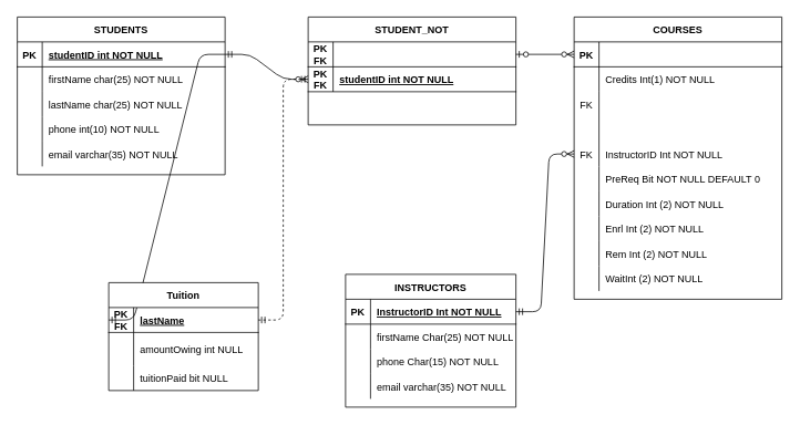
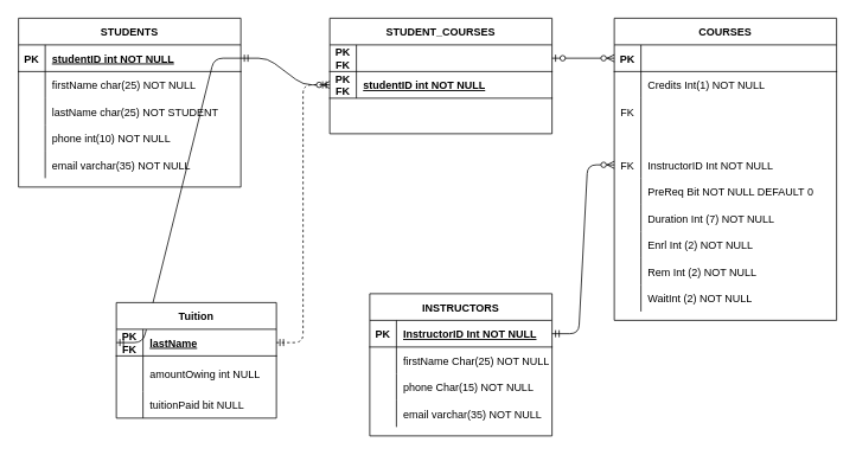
  <mxCell id="0" />
  <mxCell id="1" parent="0" />
  <mxCell id="2" value="" style="edgeStyle=entityRelationEdgeStyle;endArrow=ERzeroToMany;startArrow=ERmandOne;endFill=1;startFill=0;entryX=0;entryY=0.5;entryDx=0;entryDy=0;exitX=1;exitY=0.5;exitDx=0;exitDy=0;" parent="1" source="4" target="22" edge="1"><mxGeometry width="100" height="100" relative="1" as="geometry"><mxPoint x="300" y="620" as="sourcePoint" /><mxPoint x="400" y="520" as="targetPoint" /></mxGeometry></mxCell>
  <mxCell id="3" value="STUDENTS" style="shape=table;startSize=30;container=1;collapsible=1;childLayout=tableLayout;fixedRows=1;rowLines=0;fontStyle=1;align=center;resizeLast=1;" parent="1" vertex="1"><mxGeometry x="20" y="20" width="250" height="190" as="geometry" /></mxCell>
  <mxCell id="4" value="" style="shape=partialRectangle;collapsible=0;dropTarget=0;pointerEvents=0;fillColor=none;points=[[0,0.5],[1,0.5]];portConstraint=eastwest;top=0;left=0;right=0;bottom=1;" parent="3" vertex="1"><mxGeometry y="30" width="250" height="30" as="geometry" /></mxCell>
  <mxCell id="5" value="PK" style="shape=partialRectangle;overflow=hidden;connectable=0;fillColor=none;top=0;left=0;bottom=0;right=0;fontStyle=1;" parent="4" vertex="1"><mxGeometry width="30" height="30" as="geometry" /></mxCell>
  <mxCell id="6" value="studentID int NOT NULL " style="shape=partialRectangle;overflow=hidden;connectable=0;fillColor=none;top=0;left=0;bottom=0;right=0;align=left;spacingLeft=6;fontStyle=5;" parent="4" vertex="1"><mxGeometry x="30" width="220" height="30" as="geometry" /></mxCell>
  <mxCell id="7" value="" style="shape=partialRectangle;collapsible=0;dropTarget=0;pointerEvents=0;fillColor=none;points=[[0,0.5],[1,0.5]];portConstraint=eastwest;top=0;left=0;right=0;bottom=0;" parent="3" vertex="1"><mxGeometry y="60" width="250" height="30" as="geometry" /></mxCell>
  <mxCell id="8" value="" style="shape=partialRectangle;overflow=hidden;connectable=0;fillColor=none;top=0;left=0;bottom=0;right=0;" parent="7" vertex="1"><mxGeometry width="30" height="30" as="geometry" /></mxCell>
  <mxCell id="9" value="firstName char(25) NOT NULL" style="shape=partialRectangle;overflow=hidden;connectable=0;fillColor=none;top=0;left=0;bottom=0;right=0;align=left;spacingLeft=6;" parent="7" vertex="1"><mxGeometry x="30" width="220" height="30" as="geometry" /></mxCell>
  <mxCell id="10" value="" style="shape=partialRectangle;collapsible=0;dropTarget=0;pointerEvents=0;fillColor=none;points=[[0,0.5],[1,0.5]];portConstraint=eastwest;top=0;left=0;right=0;bottom=0;" parent="3" vertex="1"><mxGeometry y="90" width="250" height="30" as="geometry" /></mxCell>
  <mxCell id="11" value="" style="shape=partialRectangle;overflow=hidden;connectable=0;fillColor=none;top=0;left=0;bottom=0;right=0;" parent="10" vertex="1"><mxGeometry width="30" height="30" as="geometry" /></mxCell>
- <mxCell id="12" value="lastName char(25) NOT NULL" style="shape=partialRectangle;overflow=hidden;connectable=0;fillColor=none;top=0;left=0;bottom=0;right=0;align=left;spacingLeft=6;" parent="10" vertex="1"><mxGeometry x="30" width="220" height="30" as="geometry" /></mxCell>
+ <mxCell id="12" value="lastName char(25) NOT STUDENT" style="shape=partialRectangle;overflow=hidden;connectable=0;fillColor=none;top=0;left=0;bottom=0;right=0;align=left;spacingLeft=6;" parent="10" vertex="1"><mxGeometry x="30" width="220" height="30" as="geometry" /></mxCell>
  <mxCell id="13" value="" style="shape=partialRectangle;collapsible=0;dropTarget=0;pointerEvents=0;fillColor=none;points=[[0,0.5],[1,0.5]];portConstraint=eastwest;top=0;left=0;right=0;bottom=0;" parent="3" vertex="1"><mxGeometry y="120" width="250" height="30" as="geometry" /></mxCell>
  <mxCell id="14" value="" style="shape=partialRectangle;overflow=hidden;connectable=0;fillColor=none;top=0;left=0;bottom=0;right=0;" parent="13" vertex="1"><mxGeometry width="30" height="30" as="geometry" /></mxCell>
  <mxCell id="15" value="phone int(10) NOT NULL" style="shape=partialRectangle;overflow=hidden;connectable=0;fillColor=none;top=0;left=0;bottom=0;right=0;align=left;spacingLeft=6;" parent="13" vertex="1"><mxGeometry x="30" width="220" height="30" as="geometry" /></mxCell>
  <mxCell id="16" value="" style="shape=partialRectangle;collapsible=0;dropTarget=0;pointerEvents=0;fillColor=none;points=[[0,0.5],[1,0.5]];portConstraint=eastwest;top=0;left=0;right=0;bottom=0;" parent="3" vertex="1"><mxGeometry y="150" width="250" height="30" as="geometry" /></mxCell>
  <mxCell id="17" value="" style="shape=partialRectangle;overflow=hidden;connectable=0;fillColor=none;top=0;left=0;bottom=0;right=0;" parent="16" vertex="1"><mxGeometry width="30" height="30" as="geometry" /></mxCell>
  <mxCell id="18" value="email varchar(35) NOT NULL" style="shape=partialRectangle;overflow=hidden;connectable=0;fillColor=none;top=0;left=0;bottom=0;right=0;align=left;spacingLeft=6;" parent="16" vertex="1"><mxGeometry x="30" width="220" height="30" as="geometry" /></mxCell>
- <mxCell id="19" value="STUDENT_NOT" style="shape=table;startSize=30;container=1;collapsible=1;childLayout=tableLayout;fixedRows=1;rowLines=0;fontStyle=1;align=center;resizeLast=1;" parent="1" vertex="1"><mxGeometry x="370" y="20" width="250" height="130" as="geometry" /></mxCell>
+ <mxCell id="19" value="STUDENT_COURSES" style="shape=table;startSize=30;container=1;collapsible=1;childLayout=tableLayout;fixedRows=1;rowLines=0;fontStyle=1;align=center;resizeLast=1;" parent="1" vertex="1"><mxGeometry x="370" y="20" width="250" height="130" as="geometry" /></mxCell>
  <mxCell id="20" value="" style="shape=partialRectangle;collapsible=0;dropTarget=0;pointerEvents=0;fillColor=none;points=[[0,0.5],[1,0.5]];portConstraint=eastwest;top=0;left=0;right=0;bottom=1;" parent="19" vertex="1"><mxGeometry y="30" width="250" height="30" as="geometry" /></mxCell>
  <mxCell id="21" value="PK&#10;FK" style="shape=partialRectangle;overflow=hidden;connectable=0;fillColor=none;top=0;left=0;bottom=0;right=0;fontStyle=1;" parent="20" vertex="1"><mxGeometry width="30" height="30" as="geometry" /></mxCell>
  <mxCell id="22" value="" style="shape=partialRectangle;collapsible=0;dropTarget=0;pointerEvents=0;fillColor=none;points=[[0,0.5],[1,0.5]];portConstraint=eastwest;top=0;left=0;right=0;bottom=1;" parent="19" vertex="1"><mxGeometry y="60" width="250" height="30" as="geometry" /></mxCell>
  <mxCell id="23" value="PK&#10;FK" style="shape=partialRectangle;overflow=hidden;connectable=0;fillColor=none;top=0;left=0;bottom=0;right=0;fontStyle=1;" parent="22" vertex="1"><mxGeometry width="30" height="30" as="geometry" /></mxCell>
  <mxCell id="24" value="studentID int NOT NULL" style="shape=partialRectangle;overflow=hidden;connectable=0;fillColor=none;top=0;left=0;bottom=0;right=0;align=left;spacingLeft=6;fontStyle=5;" parent="22" vertex="1"><mxGeometry x="30" width="220" height="30" as="geometry" /></mxCell>
  <mxCell id="25" value="" style="shape=partialRectangle;collapsible=0;dropTarget=0;pointerEvents=0;fillColor=none;points=[[0,0.5],[1,0.5]];portConstraint=eastwest;top=0;left=0;right=0;bottom=0;" parent="19" vertex="1"><mxGeometry y="90" width="250" height="30" as="geometry" /></mxCell>
  <mxCell id="26" value="" style="shape=partialRectangle;overflow=hidden;connectable=0;fillColor=none;top=0;left=0;bottom=0;right=0;" parent="25" vertex="1"><mxGeometry width="30" height="30" as="geometry" /></mxCell>
  <mxCell id="27" value="COURSES" style="shape=table;startSize=30;container=1;collapsible=1;childLayout=tableLayout;fixedRows=1;rowLines=0;fontStyle=1;align=center;resizeLast=1;" parent="1" vertex="1"><mxGeometry x="690" y="20" width="250" height="340" as="geometry" /></mxCell>
  <mxCell id="28" value="" style="shape=partialRectangle;collapsible=0;dropTarget=0;pointerEvents=0;fillColor=none;points=[[0,0.5],[1,0.5]];portConstraint=eastwest;top=0;left=0;right=0;bottom=1;" parent="27" vertex="1"><mxGeometry y="30" width="250" height="30" as="geometry" /></mxCell>
  <mxCell id="29" value="PK" style="shape=partialRectangle;overflow=hidden;connectable=0;fillColor=none;top=0;left=0;bottom=0;right=0;fontStyle=1;" parent="28" vertex="1"><mxGeometry width="30" height="30" as="geometry" /></mxCell>
  <mxCell id="30" value="" style="shape=partialRectangle;collapsible=0;dropTarget=0;pointerEvents=0;fillColor=none;points=[[0,0.5],[1,0.5]];portConstraint=eastwest;top=0;left=0;right=0;bottom=0;" parent="27" vertex="1"><mxGeometry y="60" width="250" height="30" as="geometry" /></mxCell>
  <mxCell id="31" value="" style="shape=partialRectangle;overflow=hidden;connectable=0;fillColor=none;top=0;left=0;bottom=0;right=0;" parent="30" vertex="1"><mxGeometry width="30" height="30" as="geometry" /></mxCell>
  <mxCell id="32" value="Credits Int(1) NOT NULL" style="shape=partialRectangle;overflow=hidden;connectable=0;fillColor=none;top=0;left=0;bottom=0;right=0;align=left;spacingLeft=6;" parent="30" vertex="1"><mxGeometry x="30" width="220" height="30" as="geometry" /></mxCell>
  <mxCell id="33" value="" style="shape=partialRectangle;collapsible=0;dropTarget=0;pointerEvents=0;fillColor=none;points=[[0,0.5],[1,0.5]];portConstraint=eastwest;top=0;left=0;right=0;bottom=0;" parent="27" vertex="1"><mxGeometry y="90" width="250" height="30" as="geometry" /></mxCell>
  <mxCell id="34" value="FK" style="shape=partialRectangle;overflow=hidden;connectable=0;fillColor=none;top=0;left=0;bottom=0;right=0;" parent="33" vertex="1"><mxGeometry width="30" height="30" as="geometry" /></mxCell>
  <mxCell id="35" value="" style="shape=partialRectangle;collapsible=0;dropTarget=0;pointerEvents=0;fillColor=none;points=[[0,0.5],[1,0.5]];portConstraint=eastwest;top=0;left=0;right=0;bottom=0;" parent="27" vertex="1"><mxGeometry y="120" width="250" height="30" as="geometry" /></mxCell>
  <mxCell id="36" value="" style="shape=partialRectangle;overflow=hidden;connectable=0;fillColor=none;top=0;left=0;bottom=0;right=0;" parent="35" vertex="1"><mxGeometry width="30" height="30" as="geometry" /></mxCell>
  <mxCell id="37" value="" style="shape=partialRectangle;collapsible=0;dropTarget=0;pointerEvents=0;fillColor=none;points=[[0,0.5],[1,0.5]];portConstraint=eastwest;top=0;left=0;right=0;bottom=0;" parent="27" vertex="1"><mxGeometry y="150" width="250" height="30" as="geometry" /></mxCell>
  <mxCell id="38" value="FK" style="shape=partialRectangle;overflow=hidden;connectable=0;fillColor=none;top=0;left=0;bottom=0;right=0;" parent="37" vertex="1"><mxGeometry width="30" height="30" as="geometry" /></mxCell>
  <mxCell id="39" value="InstructorID Int NOT NULL" style="shape=partialRectangle;overflow=hidden;connectable=0;fillColor=none;top=0;left=0;bottom=0;right=0;align=left;spacingLeft=6;" parent="37" vertex="1"><mxGeometry x="30" width="220" height="30" as="geometry" /></mxCell>
  <mxCell id="40" value="" style="shape=partialRectangle;collapsible=0;dropTarget=0;pointerEvents=0;fillColor=none;points=[[0,0.5],[1,0.5]];portConstraint=eastwest;top=0;left=0;right=0;bottom=0;" vertex="1" parent="27"><mxGeometry y="180" width="250" height="30" as="geometry" /></mxCell>
  <mxCell id="41" value="" style="shape=partialRectangle;overflow=hidden;connectable=0;fillColor=none;top=0;left=0;bottom=0;right=0;" vertex="1" parent="40"><mxGeometry width="30" height="30" as="geometry" /></mxCell>
  <mxCell id="42" value="PreReq Bit NOT NULL DEFAULT 0" style="shape=partialRectangle;overflow=hidden;connectable=0;fillColor=none;top=0;left=0;bottom=0;right=0;align=left;spacingLeft=6;" vertex="1" parent="40"><mxGeometry x="30" width="220" height="30" as="geometry" /></mxCell>
  <mxCell id="43" value="" style="shape=partialRectangle;collapsible=0;dropTarget=0;pointerEvents=0;fillColor=none;points=[[0,0.5],[1,0.5]];portConstraint=eastwest;top=0;left=0;right=0;bottom=0;" vertex="1" parent="27"><mxGeometry y="210" width="250" height="30" as="geometry" /></mxCell>
  <mxCell id="44" value="" style="shape=partialRectangle;overflow=hidden;connectable=0;fillColor=none;top=0;left=0;bottom=0;right=0;" vertex="1" parent="43"><mxGeometry width="30" height="30" as="geometry" /></mxCell>
- <mxCell id="45" value="Duration Int (2) NOT NULL" style="shape=partialRectangle;overflow=hidden;connectable=0;fillColor=none;top=0;left=0;bottom=0;right=0;align=left;spacingLeft=6;" vertex="1" parent="43"><mxGeometry x="30" width="220" height="30" as="geometry" /></mxCell>
+ <mxCell id="45" value="Duration Int (7) NOT NULL" style="shape=partialRectangle;overflow=hidden;connectable=0;fillColor=none;top=0;left=0;bottom=0;right=0;align=left;spacingLeft=6;" vertex="1" parent="43"><mxGeometry x="30" width="220" height="30" as="geometry" /></mxCell>
  <mxCell id="46" value="" style="shape=partialRectangle;collapsible=0;dropTarget=0;pointerEvents=0;fillColor=none;points=[[0,0.5],[1,0.5]];portConstraint=eastwest;top=0;left=0;right=0;bottom=0;" vertex="1" parent="27"><mxGeometry y="240" width="250" height="30" as="geometry" /></mxCell>
  <mxCell id="47" value="" style="shape=partialRectangle;overflow=hidden;connectable=0;fillColor=none;top=0;left=0;bottom=0;right=0;" vertex="1" parent="46"><mxGeometry width="30" height="30" as="geometry" /></mxCell>
  <mxCell id="48" value="Enrl Int (2) NOT NULL" style="shape=partialRectangle;overflow=hidden;connectable=0;fillColor=none;top=0;left=0;bottom=0;right=0;align=left;spacingLeft=6;" vertex="1" parent="46"><mxGeometry x="30" width="220" height="30" as="geometry" /></mxCell>
  <mxCell id="49" value="" style="shape=partialRectangle;collapsible=0;dropTarget=0;pointerEvents=0;fillColor=none;points=[[0,0.5],[1,0.5]];portConstraint=eastwest;top=0;left=0;right=0;bottom=0;" vertex="1" parent="27"><mxGeometry y="270" width="250" height="30" as="geometry" /></mxCell>
  <mxCell id="50" value="" style="shape=partialRectangle;overflow=hidden;connectable=0;fillColor=none;top=0;left=0;bottom=0;right=0;" vertex="1" parent="49"><mxGeometry width="30" height="30" as="geometry" /></mxCell>
  <mxCell id="51" value="Rem Int (2) NOT NULL" style="shape=partialRectangle;overflow=hidden;connectable=0;fillColor=none;top=0;left=0;bottom=0;right=0;align=left;spacingLeft=6;" vertex="1" parent="49"><mxGeometry x="30" width="220" height="30" as="geometry" /></mxCell>
  <mxCell id="52" value="" style="shape=partialRectangle;collapsible=0;dropTarget=0;pointerEvents=0;fillColor=none;points=[[0,0.5],[1,0.5]];portConstraint=eastwest;top=0;left=0;right=0;bottom=0;" vertex="1" parent="27"><mxGeometry y="300" width="250" height="30" as="geometry" /></mxCell>
  <mxCell id="53" value="" style="shape=partialRectangle;overflow=hidden;connectable=0;fillColor=none;top=0;left=0;bottom=0;right=0;" vertex="1" parent="52"><mxGeometry width="30" height="30" as="geometry" /></mxCell>
  <mxCell id="54" value="WaitInt (2) NOT NULL" style="shape=partialRectangle;overflow=hidden;connectable=0;fillColor=none;top=0;left=0;bottom=0;right=0;align=left;spacingLeft=6;" vertex="1" parent="52"><mxGeometry x="30" width="220" height="30" as="geometry" /></mxCell>
  <mxCell id="55" value="" style="edgeStyle=entityRelationEdgeStyle;fontSize=12;html=1;endArrow=ERzeroToMany;endFill=1;exitX=1;exitY=0.5;exitDx=0;exitDy=0;entryX=0;entryY=0.5;entryDx=0;entryDy=0;startArrow=ERmandOne;startFill=0;" parent="1" source="70" target="37" edge="1"><mxGeometry width="100" height="100" relative="1" as="geometry"><mxPoint x="555" y="330" as="sourcePoint" /><mxPoint x="655" y="230" as="targetPoint" /></mxGeometry></mxCell>
  <mxCell id="56" style="edgeStyle=orthogonalEdgeStyle;rounded=0;orthogonalLoop=1;jettySize=auto;html=1;exitX=1;exitY=0.5;exitDx=0;exitDy=0;entryX=0;entryY=0.5;entryDx=0;entryDy=0;endArrow=ERzeroToMany;endFill=1;startArrow=ERzeroToOne;startFill=1;" parent="1" source="20" target="28" edge="1"><mxGeometry relative="1" as="geometry" /></mxCell>
  <mxCell id="57" value="" style="edgeStyle=entityRelationEdgeStyle;fontSize=12;html=1;endArrow=ERmandOne;endFill=0;entryX=0;entryY=0.5;entryDx=0;entryDy=0;exitX=1;exitY=0.5;exitDx=0;exitDy=0;" parent="1" source="4" target="59" edge="1"><mxGeometry width="100" height="100" relative="1" as="geometry"><mxPoint x="310" y="120" as="sourcePoint" /><mxPoint x="600" y="230" as="targetPoint" /></mxGeometry></mxCell>
  <mxCell id="58" value="Tuition" style="shape=table;startSize=30;container=1;collapsible=1;childLayout=tableLayout;fixedRows=1;rowLines=0;fontStyle=1;align=center;resizeLast=1;" parent="1" vertex="1"><mxGeometry x="130" y="340" width="180" height="130" as="geometry" /></mxCell>
  <mxCell id="59" value="" style="shape=partialRectangle;collapsible=0;dropTarget=0;pointerEvents=0;fillColor=none;top=0;left=0;bottom=1;right=0;points=[[0,0.5],[1,0.5]];portConstraint=eastwest;" parent="58" vertex="1"><mxGeometry y="30" width="180" height="30" as="geometry" /></mxCell>
  <mxCell id="60" value="PK&#10;FK" style="shape=partialRectangle;connectable=0;fillColor=none;top=0;left=0;bottom=0;right=0;fontStyle=1;overflow=hidden;" parent="59" vertex="1"><mxGeometry width="30" height="30" as="geometry" /></mxCell>
  <mxCell id="61" value="lastName" style="shape=partialRectangle;connectable=0;fillColor=none;top=0;left=0;bottom=0;right=0;align=left;spacingLeft=6;fontStyle=5;overflow=hidden;" parent="59" vertex="1"><mxGeometry x="30" width="150" height="30" as="geometry" /></mxCell>
  <mxCell id="62" value="" style="shape=partialRectangle;collapsible=0;dropTarget=0;pointerEvents=0;fillColor=none;top=0;left=0;bottom=0;right=0;points=[[0,0.5],[1,0.5]];portConstraint=eastwest;" parent="58" vertex="1"><mxGeometry y="60" width="180" height="40" as="geometry" /></mxCell>
  <mxCell id="63" value="" style="shape=partialRectangle;connectable=0;fillColor=none;top=0;left=0;bottom=0;right=0;editable=1;overflow=hidden;" parent="62" vertex="1"><mxGeometry width="30" height="40" as="geometry" /></mxCell>
  <mxCell id="64" value="amountOwing int NULL" style="shape=partialRectangle;connectable=0;fillColor=none;top=0;left=0;bottom=0;right=0;align=left;spacingLeft=6;overflow=hidden;" parent="62" vertex="1"><mxGeometry x="30" width="150" height="40" as="geometry" /></mxCell>
  <mxCell id="65" value="" style="shape=partialRectangle;collapsible=0;dropTarget=0;pointerEvents=0;fillColor=none;top=0;left=0;bottom=0;right=0;points=[[0,0.5],[1,0.5]];portConstraint=eastwest;" parent="58" vertex="1"><mxGeometry y="100" width="180" height="30" as="geometry" /></mxCell>
  <mxCell id="66" value="" style="shape=partialRectangle;connectable=0;fillColor=none;top=0;left=0;bottom=0;right=0;editable=1;overflow=hidden;" parent="65" vertex="1"><mxGeometry width="30" height="30" as="geometry" /></mxCell>
  <mxCell id="67" value="tuitionPaid bit NULL" style="shape=partialRectangle;connectable=0;fillColor=none;top=0;left=0;bottom=0;right=0;align=left;spacingLeft=6;overflow=hidden;" parent="65" vertex="1"><mxGeometry x="30" width="150" height="30" as="geometry" /></mxCell>
  <mxCell id="68" value="" style="edgeStyle=entityRelationEdgeStyle;fontSize=12;html=1;endArrow=ERmandOne;endFill=0;exitX=1;exitY=0.5;exitDx=0;exitDy=0;entryX=0;entryY=0.5;entryDx=0;entryDy=0;startArrow=ERmandOne;startFill=0;dashed=1;" parent="1" source="59" target="22" edge="1"><mxGeometry width="100" height="100" relative="1" as="geometry"><mxPoint x="500" y="330" as="sourcePoint" /><mxPoint x="370" y="155" as="targetPoint" /></mxGeometry></mxCell>
  <mxCell id="69" value="INSTRUCTORS" style="shape=table;startSize=30;container=1;collapsible=1;childLayout=tableLayout;fixedRows=1;rowLines=0;fontStyle=1;align=center;resizeLast=1;" parent="1" vertex="1"><mxGeometry x="415" y="330" width="205" height="160" as="geometry" /></mxCell>
  <mxCell id="70" value="" style="shape=partialRectangle;collapsible=0;dropTarget=0;pointerEvents=0;fillColor=none;top=0;left=0;bottom=1;right=0;points=[[0,0.5],[1,0.5]];portConstraint=eastwest;" parent="69" vertex="1"><mxGeometry y="30" width="205" height="30" as="geometry" /></mxCell>
  <mxCell id="71" value="PK" style="shape=partialRectangle;connectable=0;fillColor=none;top=0;left=0;bottom=0;right=0;fontStyle=1;overflow=hidden;" parent="70" vertex="1"><mxGeometry width="30" height="30" as="geometry" /></mxCell>
  <mxCell id="72" value="InstructorID Int NOT NULL" style="shape=partialRectangle;connectable=0;fillColor=none;top=0;left=0;bottom=0;right=0;align=left;spacingLeft=6;fontStyle=5;overflow=hidden;" parent="70" vertex="1"><mxGeometry x="30" width="175" height="30" as="geometry" /></mxCell>
  <mxCell id="73" value="" style="shape=partialRectangle;collapsible=0;dropTarget=0;pointerEvents=0;fillColor=none;top=0;left=0;bottom=0;right=0;points=[[0,0.5],[1,0.5]];portConstraint=eastwest;" parent="69" vertex="1"><mxGeometry y="60" width="205" height="30" as="geometry" /></mxCell>
  <mxCell id="74" value="" style="shape=partialRectangle;connectable=0;fillColor=none;top=0;left=0;bottom=0;right=0;editable=1;overflow=hidden;" parent="73" vertex="1"><mxGeometry width="30" height="30" as="geometry" /></mxCell>
  <mxCell id="75" value="firstName Char(25) NOT NULL" style="shape=partialRectangle;connectable=0;fillColor=none;top=0;left=0;bottom=0;right=0;align=left;spacingLeft=6;overflow=hidden;" parent="73" vertex="1"><mxGeometry x="30" width="175" height="30" as="geometry" /></mxCell>
  <mxCell id="76" value="" style="shape=partialRectangle;collapsible=0;dropTarget=0;pointerEvents=0;fillColor=none;top=0;left=0;bottom=0;right=0;points=[[0,0.5],[1,0.5]];portConstraint=eastwest;" parent="69" vertex="1"><mxGeometry y="90" width="205" height="30" as="geometry" /></mxCell>
  <mxCell id="77" value="" style="shape=partialRectangle;connectable=0;fillColor=none;top=0;left=0;bottom=0;right=0;editable=1;overflow=hidden;" parent="76" vertex="1"><mxGeometry width="30" height="30" as="geometry" /></mxCell>
  <mxCell id="78" value="phone Char(15) NOT NULL" style="shape=partialRectangle;connectable=0;fillColor=none;top=0;left=0;bottom=0;right=0;align=left;spacingLeft=6;overflow=hidden;" parent="76" vertex="1"><mxGeometry x="30" width="175" height="30" as="geometry" /></mxCell>
  <mxCell id="79" value="" style="shape=partialRectangle;collapsible=0;dropTarget=0;pointerEvents=0;fillColor=none;top=0;left=0;bottom=0;right=0;points=[[0,0.5],[1,0.5]];portConstraint=eastwest;" parent="69" vertex="1"><mxGeometry y="120" width="205" height="30" as="geometry" /></mxCell>
  <mxCell id="80" value="" style="shape=partialRectangle;connectable=0;fillColor=none;top=0;left=0;bottom=0;right=0;editable=1;overflow=hidden;" parent="79" vertex="1"><mxGeometry width="30" height="30" as="geometry" /></mxCell>
  <mxCell id="81" value="email varchar(35) NOT NULL" style="shape=partialRectangle;connectable=0;fillColor=none;top=0;left=0;bottom=0;right=0;align=left;spacingLeft=6;overflow=hidden;" parent="79" vertex="1"><mxGeometry x="30" width="175" height="30" as="geometry" /></mxCell>
